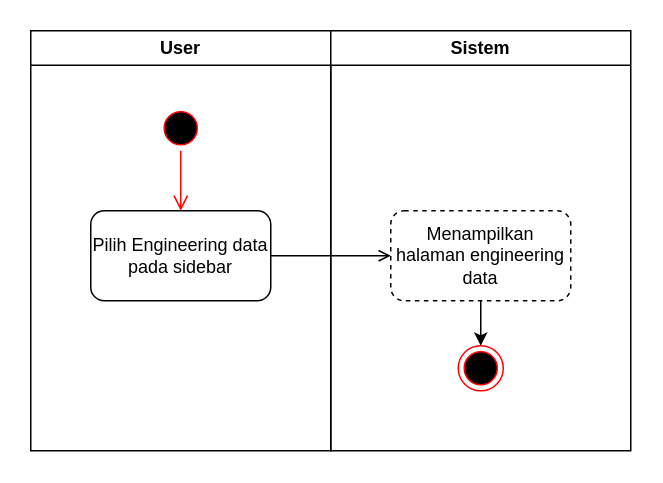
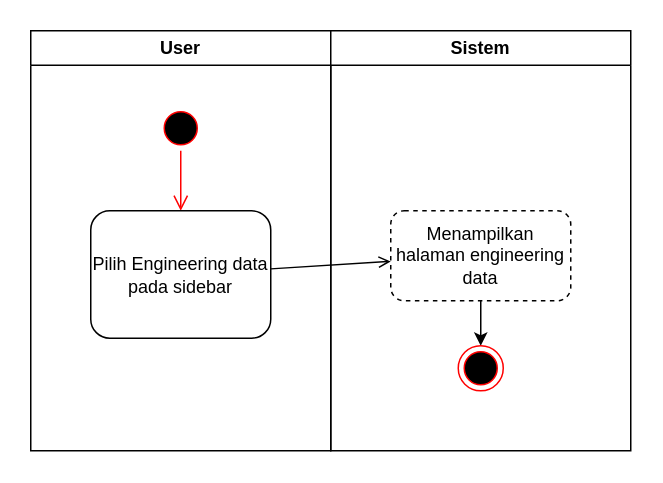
  <mxCell id="0" />
  <mxCell id="1" parent="0" />
  <mxCell id="2" value="User" style="swimlane;whiteSpace=wrap;html=1;" vertex="1" parent="1"><mxGeometry x="20" y="20" width="200" height="280" as="geometry" /></mxCell>
  <mxCell id="3" value="" style="ellipse;html=1;shape=startState;fillColor=#000000;strokeColor=#ff0000;" vertex="1" parent="2"><mxGeometry x="85" y="50" width="30" height="30" as="geometry" /></mxCell>
  <mxCell id="4" value="" style="edgeStyle=orthogonalEdgeStyle;html=1;verticalAlign=bottom;endArrow=open;endSize=8;strokeColor=#ff0000;entryX=0.5;entryY=0;entryDx=0;entryDy=0;" edge="1" parent="2" source="3" target="5"><mxGeometry relative="1" as="geometry"><mxPoint x="100" y="140" as="targetPoint" /></mxGeometry></mxCell>
- <mxCell id="5" value="Pilih Engineering data pada sidebar" style="rounded=1;whiteSpace=wrap;html=1;" vertex="1" parent="2"><mxGeometry x="40" y="120" width="120" height="60" as="geometry" /></mxCell>
+ <mxCell id="5" value="Pilih Engineering data pada sidebar" style="rounded=1;whiteSpace=wrap;html=1;" vertex="1" parent="2"><mxGeometry x="40" y="120" width="120" height="85" as="geometry" /></mxCell>
  <mxCell id="6" value="Sistem" style="swimlane;whiteSpace=wrap;html=1;" vertex="1" parent="1"><mxGeometry x="220" y="20" width="200" height="280" as="geometry" /></mxCell>
  <mxCell id="7" value="" style="edgeStyle=none;html=1;" edge="1" parent="6" source="8" target="9"><mxGeometry relative="1" as="geometry" /></mxCell>
  <mxCell id="8" value="Menampilkan halaman engineering data" style="rounded=1;whiteSpace=wrap;html=1;dashed=1;" vertex="1" parent="6"><mxGeometry x="40" y="120" width="120" height="60" as="geometry" /></mxCell>
  <mxCell id="9" value="" style="ellipse;html=1;shape=endState;fillColor=#000000;strokeColor=#ff0000;" vertex="1" parent="6"><mxGeometry x="85" y="210" width="30" height="30" as="geometry" /></mxCell>
  <mxCell id="10" value="" style="edgeStyle=none;html=1;endArrow=open;" edge="1" parent="1" source="5" target="8"><mxGeometry relative="1" as="geometry" /></mxCell>
